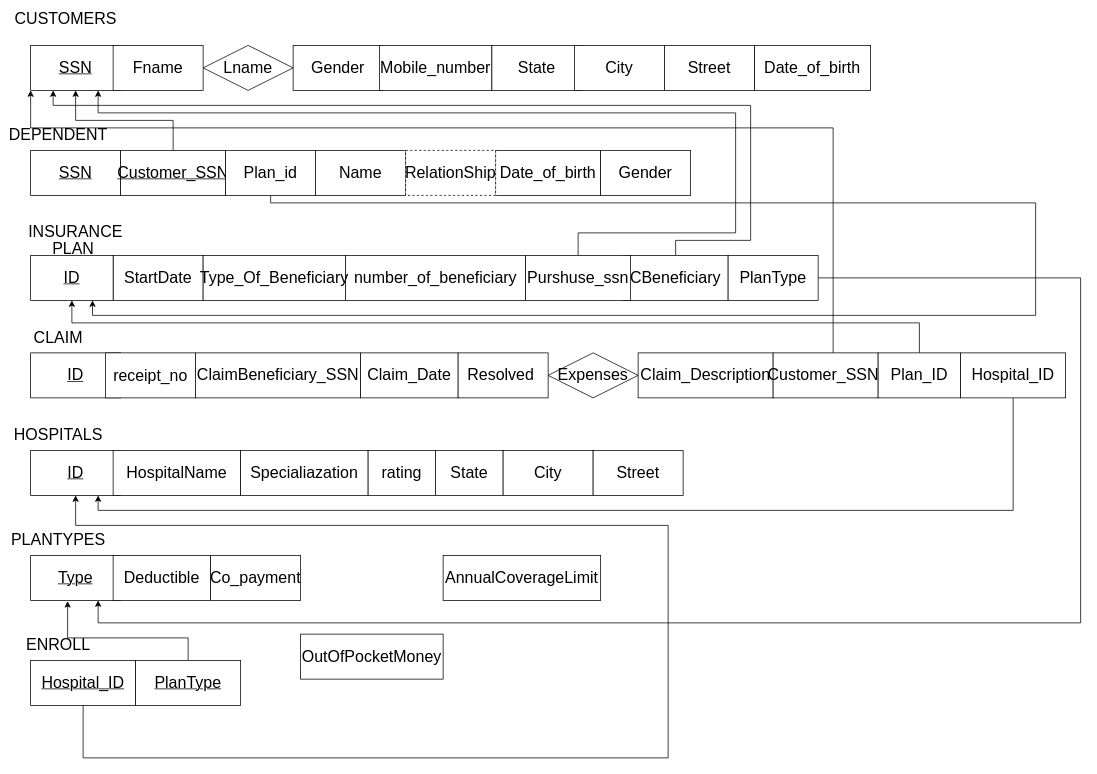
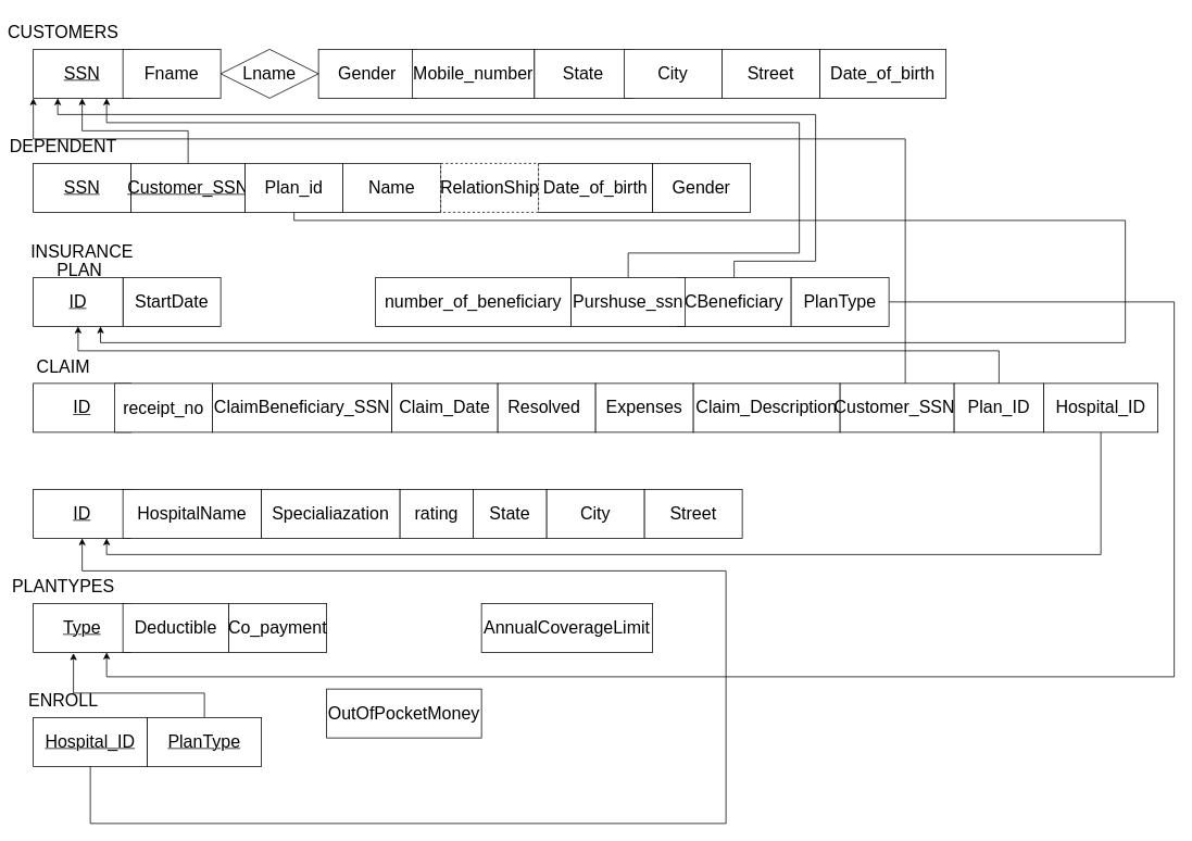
  <mxCell id="0" />
  <mxCell id="1" parent="0" />
  <mxCell id="2" value="&lt;u&gt;&lt;span style=&quot;font-size: 16.0pt ; line-height: 107% ; font-family: &amp;#34;calibri&amp;#34; , sans-serif&quot;&gt;SSN&lt;/span&gt;&lt;/u&gt;" style="rounded=0;whiteSpace=wrap;html=1;" parent="1" vertex="1"><mxGeometry x="40" y="60" width="120" height="60" as="geometry" /></mxCell>
  <mxCell id="3" value="&lt;font face=&quot;calibri, sans-serif&quot;&gt;&lt;span style=&quot;font-size: 21.333px&quot;&gt;Fname&lt;/span&gt;&lt;/font&gt;" style="rounded=0;whiteSpace=wrap;html=1;" parent="1" vertex="1"><mxGeometry x="150" y="60" width="120" height="60" as="geometry" /></mxCell>
  <mxCell id="4" value="&lt;span style=&quot;font-size: 16.0pt ; line-height: 107% ; font-family: &amp;#34;calibri&amp;#34; , sans-serif&quot;&gt;Date_of_birth&lt;/span&gt;" style="rounded=0;whiteSpace=wrap;html=1;" parent="1" vertex="1"><mxGeometry x="1005" y="60" width="155" height="60" as="geometry" /></mxCell>
  <mxCell id="5" value="&lt;span style=&quot;font-size: 16.0pt ; line-height: 107% ; font-family: &amp;#34;calibri&amp;#34; , sans-serif&quot;&gt;Gender&lt;/span&gt;" style="rounded=0;whiteSpace=wrap;html=1;" parent="1" vertex="1"><mxGeometry x="390" y="60" width="120" height="60" as="geometry" /></mxCell>
  <mxCell id="6" value="&lt;span style=&quot;font-size: 16.0pt ; line-height: 107% ; font-family: &amp;#34;calibri&amp;#34; , sans-serif&quot;&gt;Mobile_number&lt;/span&gt;" style="rounded=0;whiteSpace=wrap;html=1;" parent="1" vertex="1"><mxGeometry x="505" y="60" width="150" height="60" as="geometry" /></mxCell>
  <mxCell id="7" value="&lt;span style=&quot;font-size: 16.0pt ; line-height: 107% ; font-family: &amp;#34;calibri&amp;#34; , sans-serif&quot;&gt;State&lt;/span&gt;" style="rounded=0;whiteSpace=wrap;html=1;" parent="1" vertex="1"><mxGeometry x="655" y="60" width="120" height="60" as="geometry" /></mxCell>
  <mxCell id="8" value="&lt;span style=&quot;font-size: 16.0pt ; line-height: 107% ; font-family: &amp;#34;calibri&amp;#34; , sans-serif&quot;&gt;City&lt;/span&gt;" style="rounded=0;whiteSpace=wrap;html=1;" parent="1" vertex="1"><mxGeometry x="765" y="60" width="120" height="60" as="geometry" /></mxCell>
  <mxCell id="9" value="&lt;span style=&quot;font-size: 16.0pt ; line-height: 107% ; font-family: &amp;#34;calibri&amp;#34; , sans-serif&quot;&gt;Street&lt;/span&gt;" style="rounded=0;whiteSpace=wrap;html=1;" parent="1" vertex="1"><mxGeometry x="885" y="60" width="120" height="60" as="geometry" /></mxCell>
- <mxCell id="10" value="&lt;span style=&quot;font-size: 16.0pt ; line-height: 107% ; font-family: &amp;#34;calibri&amp;#34; , sans-serif&quot;&gt;CUSTOMERS&amp;nbsp;&lt;/span&gt;" style="text;html=1;strokeColor=none;fillColor=none;align=center;verticalAlign=middle;whiteSpace=wrap;rounded=0;" parent="1" vertex="1"><mxGeometry x="30" y="5" width="120" height="40" as="geometry" /></mxCell>
+ <mxCell id="10" value="&lt;span style=&quot;font-size: 16.0pt ; line-height: 107% ; font-family: &amp;#34;calibri&amp;#34; , sans-serif&quot;&gt;CUSTOMERS&amp;nbsp;&lt;/span&gt;" style="text;html=1;strokeColor=none;fillColor=none;align=center;verticalAlign=middle;whiteSpace=wrap;rounded=0;" parent="1" vertex="1"><mxGeometry x="20" y="20" width="120" height="40" as="geometry" /></mxCell>
  <mxCell id="11" value="&lt;u&gt;&lt;span style=&quot;font-size: 16.0pt ; line-height: 107% ; font-family: &amp;#34;calibri&amp;#34; , sans-serif&quot;&gt;SSN&lt;/span&gt;&lt;/u&gt;" style="rounded=0;whiteSpace=wrap;html=1;" parent="1" vertex="1"><mxGeometry x="40" y="200" width="120" height="60" as="geometry" /></mxCell>
  <mxCell id="12" value="&lt;span style=&quot;font-size: 16.0pt ; line-height: 107% ; font-family: &amp;#34;calibri&amp;#34; , sans-serif&quot;&gt;Name&lt;/span&gt;" style="rounded=0;whiteSpace=wrap;html=1;" parent="1" vertex="1"><mxGeometry x="420" y="200" width="120" height="60" as="geometry" /></mxCell>
  <mxCell id="13" value="&lt;span style=&quot;font-family: &amp;#34;calibri&amp;#34; , sans-serif ; font-size: 21.333px&quot;&gt;Date_of_birth&lt;/span&gt;" style="rounded=0;whiteSpace=wrap;html=1;" parent="1" vertex="1"><mxGeometry x="660" y="200" width="140" height="60" as="geometry" /></mxCell>
  <mxCell id="14" value="&lt;span style=&quot;font-size: 16.0pt ; line-height: 107% ; font-family: &amp;#34;calibri&amp;#34; , sans-serif&quot;&gt;Gender&lt;/span&gt;" style="rounded=0;whiteSpace=wrap;html=1;" parent="1" vertex="1"><mxGeometry x="800" y="200" width="120" height="60" as="geometry" /></mxCell>
  <mxCell id="15" value="&lt;span style=&quot;font-size: 16.0pt ; line-height: 107% ; font-family: &amp;#34;calibri&amp;#34; , sans-serif&quot;&gt;RelationShip&lt;/span&gt;" style="rounded=0;whiteSpace=wrap;html=1;dashed=1;" parent="1" vertex="1"><mxGeometry x="540" y="200" width="120" height="60" as="geometry" /></mxCell>
  <mxCell id="16" value="&lt;span style=&quot;font-size: 16.0pt ; line-height: 107% ; font-family: &amp;#34;calibri&amp;#34; , sans-serif&quot;&gt;DEPENDENT&amp;nbsp;&lt;/span&gt;" style="text;html=1;strokeColor=none;fillColor=none;align=center;verticalAlign=middle;whiteSpace=wrap;rounded=0;" parent="1" vertex="1"><mxGeometry x="20" y="160" width="120" height="40" as="geometry" /></mxCell>
  <mxCell id="17" style="edgeStyle=orthogonalEdgeStyle;rounded=0;orthogonalLoop=1;jettySize=auto;html=1;entryX=0.5;entryY=1;entryDx=0;entryDy=0;" edge="1" parent="1" source="18" target="2"><mxGeometry relative="1" as="geometry" /></mxCell>
  <mxCell id="18" value="&lt;u&gt;&lt;span style=&quot;font-size: 16.0pt ; line-height: 107% ; font-family: &amp;#34;calibri&amp;#34; , sans-serif&quot;&gt;Customer_SSN&lt;/span&gt;&lt;/u&gt;" style="rounded=0;whiteSpace=wrap;html=1;" parent="1" vertex="1"><mxGeometry x="160" y="200" width="140" height="60" as="geometry" /></mxCell>
  <mxCell id="19" value="&lt;span style=&quot;font-size: 16.0pt ; line-height: 107% ; font-family: &amp;#34;calibri&amp;#34; , sans-serif&quot;&gt;StartDate&lt;/span&gt;" style="rounded=0;whiteSpace=wrap;html=1;" parent="1" vertex="1"><mxGeometry x="150" y="340" width="120" height="60" as="geometry" /></mxCell>
  <mxCell id="20" value="&lt;span style=&quot;font-size: 16.0pt ; line-height: 107% ; font-family: &amp;#34;calibri&amp;#34; , sans-serif&quot;&gt;number_of_beneficiary&lt;/span&gt;" style="rounded=0;whiteSpace=wrap;html=1;" parent="1" vertex="1"><mxGeometry x="460" y="340" width="240" height="60" as="geometry" /></mxCell>
- <mxCell id="21" value="&lt;span style=&quot;font-size: 16.0pt ; line-height: 107% ; font-family: &amp;#34;calibri&amp;#34; , sans-serif&quot;&gt;Type_Of_Beneficiary&lt;/span&gt;" style="rounded=0;whiteSpace=wrap;html=1;" parent="1" vertex="1"><mxGeometry x="270" y="340" width="190" height="60" as="geometry" /></mxCell>
  <mxCell id="22" style="edgeStyle=orthogonalEdgeStyle;rounded=0;orthogonalLoop=1;jettySize=auto;html=1;entryX=0.25;entryY=1;entryDx=0;entryDy=0;" edge="1" parent="1" source="23" target="2"><mxGeometry relative="1" as="geometry"><Array as="points"><mxPoint x="900" y="320" /><mxPoint x="1000" y="320" /><mxPoint x="1000" y="140" /><mxPoint x="70" y="140" /></Array></mxGeometry></mxCell>
  <mxCell id="23" value="&lt;span style=&quot;font-size: 16.0pt ; line-height: 107% ; font-family: &amp;#34;calibri&amp;#34; , sans-serif&quot;&gt;CBeneficiary&lt;/span&gt;" style="rounded=0;whiteSpace=wrap;html=1;" parent="1" vertex="1"><mxGeometry x="830" y="340" width="140" height="60" as="geometry" /></mxCell>
  <mxCell id="24" value="&lt;span style=&quot;font-size: 16.0pt ; line-height: 107% ; font-family: &amp;#34;calibri&amp;#34; , sans-serif&quot;&gt;INSURANCE PLAN&amp;nbsp;&lt;/span&gt;" style="text;html=1;strokeColor=none;fillColor=none;align=center;verticalAlign=middle;whiteSpace=wrap;rounded=0;" parent="1" vertex="1"><mxGeometry x="20" y="300" width="160" height="40" as="geometry" /></mxCell>
  <mxCell id="25" value="&lt;u&gt;&lt;span style=&quot;font-size: 16.0pt ; line-height: 107% ; font-family: &amp;#34;calibri&amp;#34; , sans-serif&quot;&gt;ID&lt;/span&gt;&lt;/u&gt;" style="rounded=0;whiteSpace=wrap;html=1;" parent="1" vertex="1"><mxGeometry x="40" y="340" width="110" height="60" as="geometry" /></mxCell>
  <mxCell id="26" style="edgeStyle=orthogonalEdgeStyle;rounded=0;orthogonalLoop=1;jettySize=auto;html=1;entryX=0.75;entryY=1;entryDx=0;entryDy=0;" edge="1" parent="1" source="27" target="2"><mxGeometry relative="1" as="geometry"><Array as="points"><mxPoint x="770" y="310" /><mxPoint x="980" y="310" /><mxPoint x="980" y="150" /><mxPoint x="130" y="150" /></Array></mxGeometry></mxCell>
  <mxCell id="27" value="&lt;span style=&quot;font-size: 16.0pt ; line-height: 107% ; font-family: &amp;#34;calibri&amp;#34; , sans-serif&quot;&gt;Purshuse_ssn&lt;/span&gt;" style="rounded=0;whiteSpace=wrap;html=1;" parent="1" vertex="1"><mxGeometry x="700" y="340" width="140" height="60" as="geometry" /></mxCell>
  <mxCell id="28" style="edgeStyle=orthogonalEdgeStyle;rounded=0;orthogonalLoop=1;jettySize=auto;html=1;entryX=0.75;entryY=1;entryDx=0;entryDy=0;" edge="1" parent="1" source="29" target="49"><mxGeometry relative="1" as="geometry"><Array as="points"><mxPoint x="1440" y="370" /><mxPoint x="1440" y="830" /><mxPoint x="130" y="830" /></Array></mxGeometry></mxCell>
  <mxCell id="29" value="&lt;span style=&quot;font-size: 16.0pt ; line-height: 107% ; font-family: &amp;#34;calibri&amp;#34; , sans-serif&quot;&gt;PlanType&lt;/span&gt;" style="rounded=0;whiteSpace=wrap;html=1;" parent="1" vertex="1"><mxGeometry x="970" y="340" width="120" height="60" as="geometry" /></mxCell>
  <mxCell id="30" value="&lt;u&gt;&lt;span style=&quot;font-size: 16.0pt ; line-height: 107% ; font-family: &amp;#34;calibri&amp;#34; , sans-serif&quot;&gt;ID&lt;/span&gt;&lt;/u&gt;" style="rounded=0;whiteSpace=wrap;html=1;" parent="1" vertex="1"><mxGeometry x="40" y="470" width="120" height="60" as="geometry" /></mxCell>
  <mxCell id="31" value="&lt;span style=&quot;font-size: 16.0pt ; line-height: 107% ; font-family: &amp;#34;calibri&amp;#34; , sans-serif&quot;&gt;ClaimBeneficiary_SSN&lt;/span&gt;" style="rounded=0;whiteSpace=wrap;html=1;" parent="1" vertex="1"><mxGeometry x="260" y="470" width="220" height="60" as="geometry" /></mxCell>
  <mxCell id="32" value="&lt;span style=&quot;font-size: 16.0pt ; line-height: 107% ; font-family: &amp;#34;calibri&amp;#34; , sans-serif&quot;&gt;Claim_Date&lt;/span&gt;" style="rounded=0;whiteSpace=wrap;html=1;" parent="1" vertex="1"><mxGeometry x="480" y="470" width="130" height="60" as="geometry" /></mxCell>
  <mxCell id="33" value="&lt;span style=&quot;font-size: 16.0pt ; line-height: 107% ; font-family: &amp;#34;calibri&amp;#34; , sans-serif&quot;&gt;Resolved&amp;nbsp;&lt;/span&gt;" style="rounded=0;whiteSpace=wrap;html=1;" parent="1" vertex="1"><mxGeometry x="610" y="470" width="120" height="60" as="geometry" /></mxCell>
- <mxCell id="34" value="&lt;span style=&quot;font-size: 16.0pt ; line-height: 107% ; font-family: &amp;#34;calibri&amp;#34; , sans-serif&quot;&gt;Expenses&lt;/span&gt;" style="rhombus;whiteSpace=wrap;html=1;" parent="1" vertex="1"><mxGeometry x="730" y="470" width="120" height="60" as="geometry" /></mxCell>
+ <mxCell id="34" value="&lt;span style=&quot;font-size: 16.0pt ; line-height: 107% ; font-family: &amp;#34;calibri&amp;#34; , sans-serif&quot;&gt;Expenses&lt;/span&gt;" style="rounded=0;whiteSpace=wrap;html=1;" parent="1" vertex="1"><mxGeometry x="730" y="470" width="120" height="60" as="geometry" /></mxCell>
  <mxCell id="35" value="&lt;span style=&quot;font-size: 16.0pt ; line-height: 107% ; font-family: &amp;#34;calibri&amp;#34; , sans-serif&quot;&gt;Claim_Description&lt;/span&gt;" style="rounded=0;whiteSpace=wrap;html=1;" parent="1" vertex="1"><mxGeometry x="850" y="470" width="180" height="60" as="geometry" /></mxCell>
  <mxCell id="36" style="edgeStyle=orthogonalEdgeStyle;rounded=0;orthogonalLoop=1;jettySize=auto;html=1;entryX=0;entryY=1;entryDx=0;entryDy=0;" edge="1" parent="1" source="37" target="2"><mxGeometry relative="1" as="geometry"><Array as="points"><mxPoint x="1110" y="170" /><mxPoint x="40" y="170" /></Array></mxGeometry></mxCell>
  <mxCell id="37" value="&lt;span style=&quot;font-size: 16.0pt ; line-height: 107% ; font-family: &amp;#34;calibri&amp;#34; , sans-serif&quot;&gt;Customer_SSN&amp;nbsp;&lt;/span&gt;" style="rounded=0;whiteSpace=wrap;html=1;" parent="1" vertex="1"><mxGeometry x="1030" y="470" width="140" height="60" as="geometry" /></mxCell>
  <mxCell id="38" value="&lt;span style=&quot;font-size: 16.0pt ; line-height: 107% ; font-family: &amp;#34;calibri&amp;#34; , sans-serif&quot;&gt;CLAIM&amp;nbsp;&lt;/span&gt;" style="text;html=1;strokeColor=none;fillColor=none;align=center;verticalAlign=middle;whiteSpace=wrap;rounded=0;" parent="1" vertex="1"><mxGeometry x="20" y="430" width="120" height="40" as="geometry" /></mxCell>
  <mxCell id="39" style="edgeStyle=orthogonalEdgeStyle;rounded=0;orthogonalLoop=1;jettySize=auto;html=1;entryX=0.5;entryY=1;entryDx=0;entryDy=0;" edge="1" parent="1" source="40" target="25"><mxGeometry relative="1" as="geometry"><Array as="points"><mxPoint x="1225" y="430" /><mxPoint x="95" y="430" /></Array></mxGeometry></mxCell>
  <mxCell id="40" value="&lt;span style=&quot;font-size: 16.0pt ; line-height: 107% ; font-family: &amp;#34;calibri&amp;#34; , sans-serif&quot;&gt;Plan_ID&lt;/span&gt;" style="rounded=0;whiteSpace=wrap;html=1;" parent="1" vertex="1"><mxGeometry x="1170" y="470" width="110" height="60" as="geometry" /></mxCell>
  <mxCell id="41" style="edgeStyle=orthogonalEdgeStyle;rounded=0;orthogonalLoop=1;jettySize=auto;html=1;entryX=0.75;entryY=1;entryDx=0;entryDy=0;" edge="1" parent="1" source="42" target="43"><mxGeometry relative="1" as="geometry"><Array as="points"><mxPoint x="1350" y="680" /><mxPoint x="130" y="680" /></Array></mxGeometry></mxCell>
  <mxCell id="42" value="&lt;span style=&quot;font-size: 16.0pt ; line-height: 107% ; font-family: &amp;#34;calibri&amp;#34; , sans-serif&quot;&gt;Hospital_ID&lt;/span&gt;" style="rounded=0;whiteSpace=wrap;html=1;" parent="1" vertex="1"><mxGeometry x="1280" y="470" width="140" height="60" as="geometry" /></mxCell>
  <mxCell id="43" value="&lt;u&gt;&lt;span style=&quot;font-size: 16.0pt ; line-height: 107% ; font-family: &amp;#34;calibri&amp;#34; , sans-serif&quot;&gt;ID&lt;/span&gt;&lt;/u&gt;" style="rounded=0;whiteSpace=wrap;html=1;" parent="1" vertex="1"><mxGeometry x="40" y="600" width="120" height="60" as="geometry" /></mxCell>
  <mxCell id="44" value="&lt;span style=&quot;font-size: 16.0pt ; line-height: 107% ; font-family: &amp;#34;calibri&amp;#34; , sans-serif&quot;&gt;HospitalName&lt;/span&gt;" style="rounded=0;whiteSpace=wrap;html=1;" parent="1" vertex="1"><mxGeometry x="150" y="600" width="170" height="60" as="geometry" /></mxCell>
  <mxCell id="45" value="&lt;span style=&quot;font-size: 16.0pt ; line-height: 107% ; font-family: &amp;#34;calibri&amp;#34; , sans-serif&quot;&gt;State&lt;/span&gt;" style="rounded=0;whiteSpace=wrap;html=1;" parent="1" vertex="1"><mxGeometry x="580" y="600" width="90" height="60" as="geometry" /></mxCell>
  <mxCell id="46" value="&lt;span style=&quot;font-size: 16.0pt ; line-height: 107% ; font-family: &amp;#34;calibri&amp;#34; , sans-serif&quot;&gt;City&lt;/span&gt;" style="rounded=0;whiteSpace=wrap;html=1;" parent="1" vertex="1"><mxGeometry x="670" y="600" width="120" height="60" as="geometry" /></mxCell>
  <mxCell id="47" value="&lt;span style=&quot;font-size: 16.0pt ; line-height: 107% ; font-family: &amp;#34;calibri&amp;#34; , sans-serif&quot;&gt;Street&lt;/span&gt;" style="rounded=0;whiteSpace=wrap;html=1;" parent="1" vertex="1"><mxGeometry x="790" y="600" width="120" height="60" as="geometry" /></mxCell>
- <mxCell id="48" value="&lt;span style=&quot;font-size: 16.0pt ; line-height: 107% ; font-family: &amp;#34;calibri&amp;#34; , sans-serif&quot;&gt;HOSPITALS&amp;nbsp;&lt;/span&gt;" style="text;html=1;strokeColor=none;fillColor=none;align=center;verticalAlign=middle;whiteSpace=wrap;rounded=0;" parent="1" vertex="1"><mxGeometry x="20" y="560" width="120" height="40" as="geometry" /></mxCell>
  <mxCell id="49" value="&lt;u&gt;&lt;span style=&quot;font-size: 16.0pt ; line-height: 107% ; font-family: &amp;#34;calibri&amp;#34; , sans-serif&quot;&gt;Type&lt;/span&gt;&lt;/u&gt;" style="rounded=0;whiteSpace=wrap;html=1;" parent="1" vertex="1"><mxGeometry x="40" y="740" width="120" height="60" as="geometry" /></mxCell>
  <mxCell id="50" value="&lt;span style=&quot;font-size: 16.0pt ; line-height: 107% ; font-family: &amp;#34;calibri&amp;#34; , sans-serif&quot;&gt;Deductible&lt;/span&gt;" style="rounded=0;whiteSpace=wrap;html=1;" parent="1" vertex="1"><mxGeometry x="150" y="740" width="130" height="60" as="geometry" /></mxCell>
  <mxCell id="51" value="&lt;span style=&quot;font-size: 16.0pt ; line-height: 107% ; font-family: &amp;#34;calibri&amp;#34; , sans-serif&quot;&gt;Co_payment&lt;/span&gt;" style="rounded=0;whiteSpace=wrap;html=1;" parent="1" vertex="1"><mxGeometry x="280" y="740" width="120" height="60" as="geometry" /></mxCell>
  <mxCell id="52" value="&lt;span style=&quot;font-size: 16.0pt ; line-height: 107% ; font-family: &amp;#34;calibri&amp;#34; , sans-serif&quot;&gt;OutOfPocketMoney&lt;/span&gt;" style="rounded=0;whiteSpace=wrap;html=1;" parent="1" vertex="1"><mxGeometry x="400" y="845" width="190" height="60" as="geometry" /></mxCell>
  <mxCell id="53" value="&lt;span style=&quot;font-size: 16.0pt ; line-height: 107% ; font-family: &amp;#34;calibri&amp;#34; , sans-serif&quot;&gt;AnnualCoverageLimit&lt;/span&gt;" style="rounded=0;whiteSpace=wrap;html=1;" parent="1" vertex="1"><mxGeometry x="590" y="740" width="210" height="60" as="geometry" /></mxCell>
  <mxCell id="54" value="&lt;span style=&quot;font-size: 16.0pt ; line-height: 107% ; font-family: &amp;#34;calibri&amp;#34; , sans-serif&quot;&gt;PLANTYPES&amp;nbsp;&lt;/span&gt;" style="text;html=1;strokeColor=none;fillColor=none;align=center;verticalAlign=middle;whiteSpace=wrap;rounded=0;" parent="1" vertex="1"><mxGeometry x="20" y="700" width="120" height="40" as="geometry" /></mxCell>
  <mxCell id="55" value="&lt;u&gt;&lt;span style=&quot;font-size: 16.0pt ; line-height: 107% ; font-family: &amp;#34;calibri&amp;#34; , sans-serif&quot;&gt;Hospital_ID&lt;/span&gt;&lt;/u&gt;" style="rounded=0;whiteSpace=wrap;html=1;" parent="1" vertex="1"><mxGeometry x="40" y="880" width="140" height="60" as="geometry" /></mxCell>
  <mxCell id="56" style="edgeStyle=orthogonalEdgeStyle;rounded=0;orthogonalLoop=1;jettySize=auto;html=1;entryX=0.411;entryY=1.017;entryDx=0;entryDy=0;entryPerimeter=0;" edge="1" parent="1" source="57" target="49"><mxGeometry relative="1" as="geometry"><Array as="points"><mxPoint x="250" y="850" /><mxPoint x="89" y="850" /></Array></mxGeometry></mxCell>
  <mxCell id="57" value="&lt;u&gt;&lt;span style=&quot;font-size: 16.0pt ; line-height: 107% ; font-family: &amp;#34;calibri&amp;#34; , sans-serif&quot;&gt;PlanType&lt;/span&gt;&lt;/u&gt;" style="rounded=0;whiteSpace=wrap;html=1;" parent="1" vertex="1"><mxGeometry x="180" y="880" width="140" height="60" as="geometry" /></mxCell>
  <mxCell id="58" style="edgeStyle=orthogonalEdgeStyle;rounded=0;orthogonalLoop=1;jettySize=auto;html=1;entryX=0.5;entryY=1;entryDx=0;entryDy=0;" edge="1" parent="1" target="43"><mxGeometry relative="1" as="geometry"><mxPoint x="110" y="940" as="sourcePoint" /><Array as="points"><mxPoint x="110" y="1010" /><mxPoint x="890" y="1010" /><mxPoint x="890" y="700" /><mxPoint x="100" y="700" /></Array></mxGeometry></mxCell>
  <mxCell id="59" value="&lt;span style=&quot;font-size: 16.0pt ; line-height: 107% ; font-family: &amp;#34;calibri&amp;#34; , sans-serif&quot;&gt;ENROLL&amp;nbsp;&lt;/span&gt;" style="text;html=1;strokeColor=none;fillColor=none;align=center;verticalAlign=middle;whiteSpace=wrap;rounded=0;" parent="1" vertex="1"><mxGeometry x="20" y="840" width="120" height="40" as="geometry" /></mxCell>
  <mxCell id="60" style="edgeStyle=orthogonalEdgeStyle;rounded=0;orthogonalLoop=1;jettySize=auto;html=1;entryX=0.75;entryY=1;entryDx=0;entryDy=0;" edge="1" parent="1" source="61" target="25"><mxGeometry relative="1" as="geometry"><Array as="points"><mxPoint x="360" y="270" /><mxPoint x="1380" y="270" /><mxPoint x="1380" y="420" /><mxPoint x="123" y="420" /></Array></mxGeometry></mxCell>
  <mxCell id="61" value="&lt;span style=&quot;font-size: 16.0pt ; line-height: 107% ; font-family: &amp;#34;calibri&amp;#34; , sans-serif&quot;&gt;Plan_id&lt;/span&gt;" style="rounded=0;whiteSpace=wrap;html=1;" parent="1" vertex="1"><mxGeometry x="300" y="200" width="120" height="60" as="geometry" /></mxCell>
  <mxCell id="62" value="&lt;font style=&quot;font-size: 21.1px;&quot;&gt;receipt_no&lt;/font&gt;" style="rounded=0;whiteSpace=wrap;html=1;fontSize=21.1;" parent="1" vertex="1"><mxGeometry x="140" y="470" width="120" height="60" as="geometry" /></mxCell>
  <mxCell id="63" value="&lt;span style=&quot;font-size: 16.0pt ; line-height: 107% ; font-family: &amp;#34;calibri&amp;#34; , sans-serif&quot;&gt;Specialiazation&lt;/span&gt;" style="rounded=0;whiteSpace=wrap;html=1;" parent="1" vertex="1"><mxGeometry x="320" y="600" width="170" height="60" as="geometry" /></mxCell>
  <mxCell id="64" value="&lt;span style=&quot;font-size: 16.0pt ; line-height: 107% ; font-family: &amp;#34;calibri&amp;#34; , sans-serif&quot;&gt;Lname&lt;/span&gt;" style="rhombus;whiteSpace=wrap;html=1;" vertex="1" parent="1"><mxGeometry x="270" y="60" width="120" height="60" as="geometry" /></mxCell>
  <mxCell id="65" value="&lt;span style=&quot;font-size: 16.0pt ; line-height: 107% ; font-family: &amp;#34;calibri&amp;#34; , sans-serif&quot;&gt;rating&lt;/span&gt;" style="rounded=0;whiteSpace=wrap;html=1;" vertex="1" parent="1"><mxGeometry x="490" y="600" width="90" height="60" as="geometry" /></mxCell>
